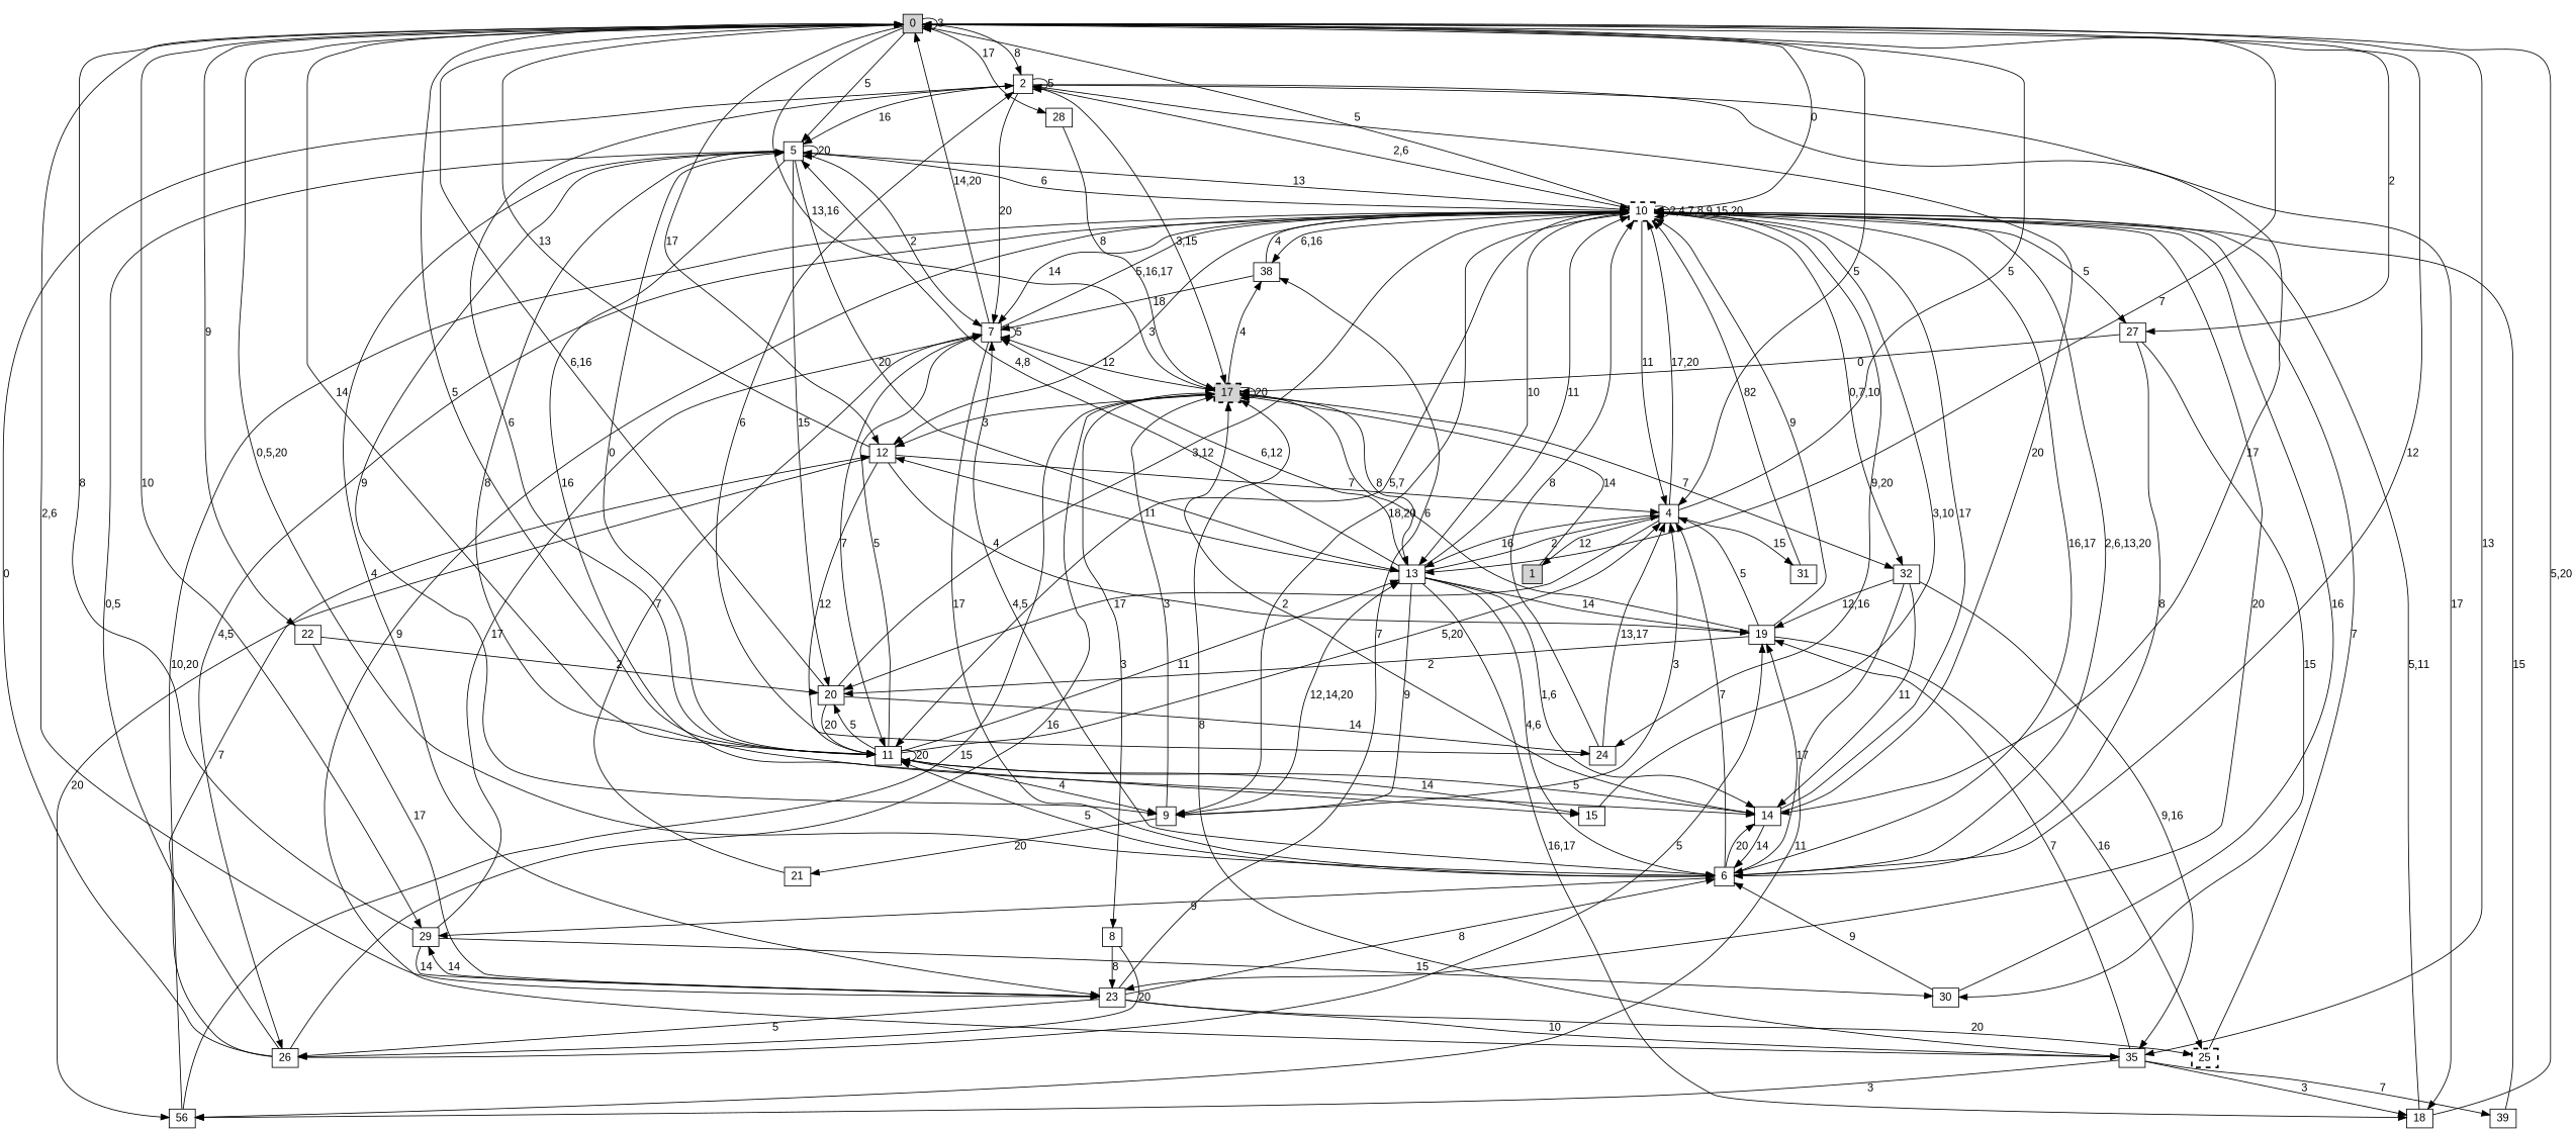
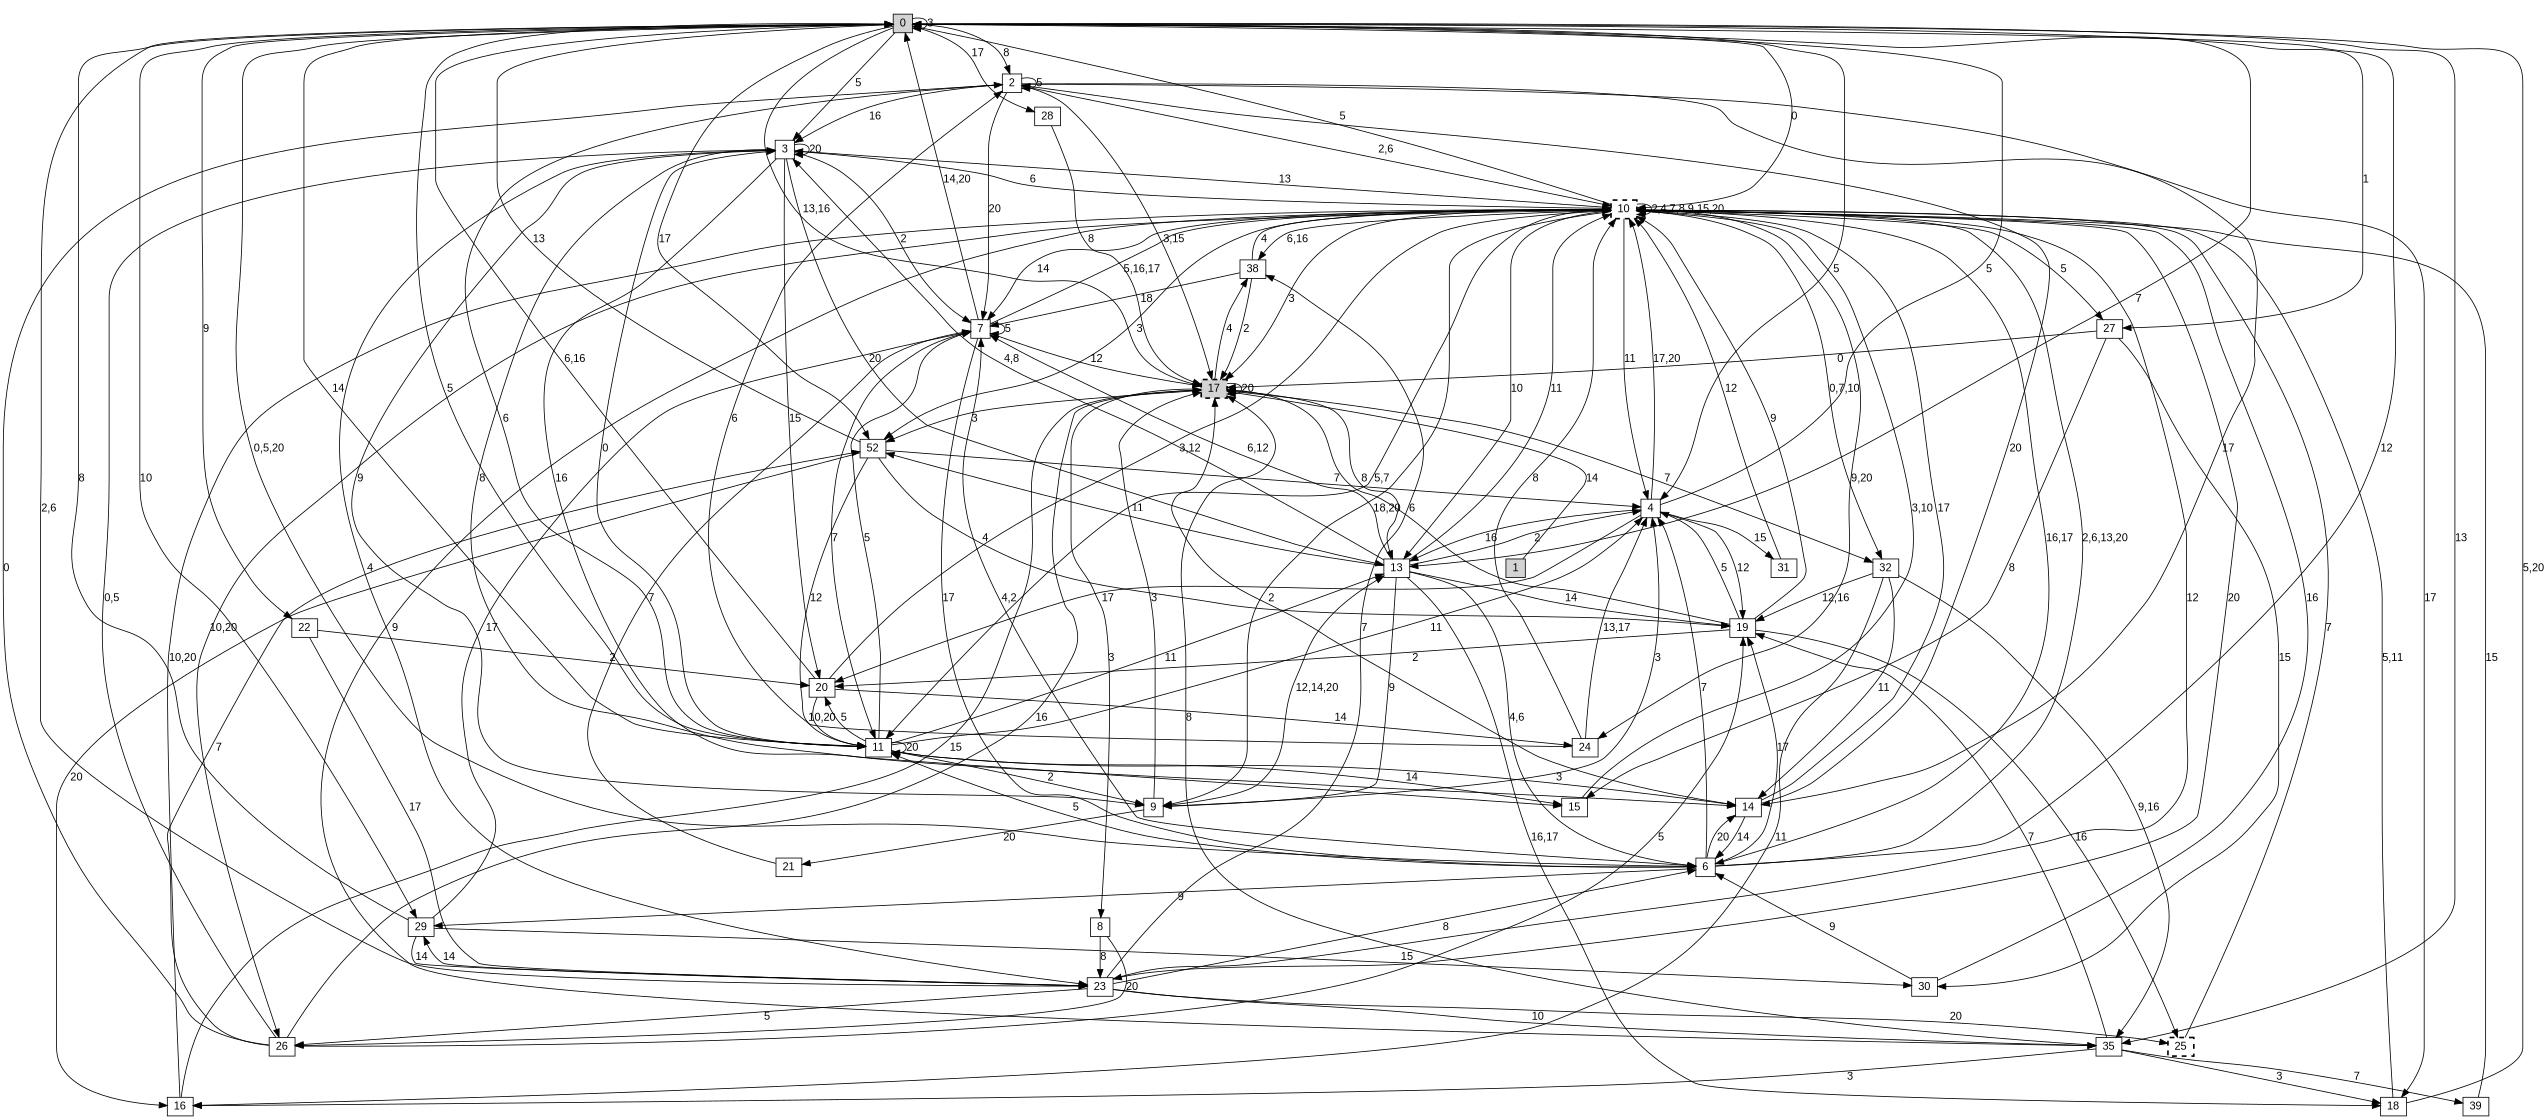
  digraph {
    rankdir=TB
    node [fontname=Arial shape=box]
    edge [fontname=Arial]
    n1 [height=0.1 label=0 style=filled width=0.1]
    n2 [height=0.1 label=2 width=0.1]
-   n3 [height=0.1 label=5 width=0.1]
+   n3 [height=0.1 label=3 width=0.1]
    n4 [height=0.1 label=4 width=0.1]
    n5 [height=0.1 label=6 width=0.1]
    n6 [height=0.1 label=10 style="bold,dashed" width=0.1]
    n7 [height=0.1 label=11 width=0.1]
-   n8 [height=0.1 label=12 width=0.1]
+   n8 [height=0.1 label=52 width=0.1]
    n9 [height=0.1 label=13 width=0.1]
    n10 [height=0.1 label=17 style="filled,bold,dashed" width=0.1]
    n11 [height=0.1 label=22 width=0.1]
    n12 [height=0.1 label=23 width=0.1]
    n13 [height=0.1 label=27 width=0.1]
    n14 [height=0.1 label=28 width=0.1]
    n15 [height=0.1 label=29 width=0.1]
    n16 [height=0.1 label=35 width=0.1]
    n17 [height=0.1 label=7 width=0.1]
    n18 [height=0.1 label=14 width=0.1]
    n19 [height=0.1 label=18 width=0.1]
    n20 [height=0.1 label=9 width=0.1]
    n21 [height=0.1 label=15 width=0.1]
    n22 [height=0.1 label=20 width=0.1]
    n23 [height=0.1 label=19 width=0.1]
    n24 [height=0.1 label=31 width=0.1]
    n25 [height=0.1 label=26 width=0.1]
    n26 [height=0.1 label=24 width=0.1]
    n27 [height=0.1 label=32 width=0.1]
    n28 [height=0.1 label=38 width=0.1]
-   n29 [height=0.1 label=56 width=0.1]
+   n29 [height=0.1 label=16 width=0.1]
    n30 [height=0.1 label=8 width=0.1]
    n31 [height=0.1 label=25 style="bold,dashed" width=0.1]
    n32 [height=0.1 label=30 width=0.1]
    n33 [height=0.1 label=39 width=0.1]
    n34 [height=0.1 label=1 style=filled width=0.1]
    n35 [height=0.1 label=21 width=0.1]
    n1 -> n1 [label=3]
    n1 -> n2 [label=8]
    n1 -> n3 [label=5]
    n1 -> n4 [label=5]
    n1 -> n5 [label="0,5,20"]
    n1 -> n6 [label=0]
    n1 -> n7 [label=14]
    n1 -> n8 [label=17]
    n1 -> n9 [label=7]
    n1 -> n10 [label="13,16"]
    n1 -> n11 [label=9]
    n1 -> n12 [label="2,6"]
-   n1 -> n13 [label=2]
+   n1 -> n13 [label=1]
    n1 -> n14 [label=17]
    n1 -> n15 [label=10]
    n1 -> n16 [label=13]
    n2 -> n2 [label=5]
    n2 -> n3 [label=16]
    n2 -> n6 [label="2,6"]
    n2 -> n7 [label=6]
    n2 -> n10 [label="3,15"]
    n2 -> n17 [label=20]
    n2 -> n18 [label=17]
    n2 -> n19 [label=17]
    n3 -> n3 [label=20]
    n3 -> n6 [label=6]
    n3 -> n9 [label=20]
    n3 -> n12 [label=4]
    n3 -> n17 [label=2]
    n3 -> n18 [label=8]
    n3 -> n20 [label=9]
    n3 -> n21 [label=16]
    n3 -> n22 [label=15]
    n4 -> n1 [label=5]
    n4 -> n6 [label="17,20"]
    n4 -> n9 [label=16]
    n4 -> n22 [label=17]
-   n4 -> n34 [label=12]
+   n4 -> n23 [label=12]
    n4 -> n24 [label=15]
    n5 -> n1 [label=12]
    n5 -> n4 [label=7]
    n5 -> n6 [label="2,6,13,20"]
    n5 -> n7 [label=5]
    n5 -> n15 [label=9]
-   n5 -> n17 [label="4,5"]
+   n5 -> n17 [label="4,2"]
    n5 -> n18 [label=20]
    n5 -> n23 [label=17]
    n6 -> n1 [label=5]
    n6 -> n3 [label=13]
    n6 -> n4 [label=11]
    n6 -> n5 [label="16,17"]
    n6 -> n6 [label="2,4,7,8,9,15,20"]
    n6 -> n7 [label="5,7"]
    n6 -> n8 [label=3]
    n6 -> n9 [label=10]
+   n6 -> n10 [label=3]
    n6 -> n12 [label=20]
    n6 -> n13 [label=5]
    n6 -> n16 [label=9]
    n6 -> n17 [label=14]
    n6 -> n20 [label="18,20"]
-   n6 -> n25 [label="4,5"]
+   n6 -> n25 [label="10,20"]
    n6 -> n26 [label="9,20"]
    n6 -> n27 [label="0,7,10"]
    n6 -> n28 [label="6,16"]
    n7 -> n1 [label=5]
    n7 -> n3 [label=0]
-   n7 -> n4 [label="5,20"]
+   n7 -> n4 [label=11]
    n7 -> n7 [label=20]
    n7 -> n9 [label=11]
    n7 -> n17 [label=5]
-   n7 -> n18 [label=5]
-   n7 -> n20 [label=4]
+   n7 -> n18 [label=3]
+   n7 -> n20 [label=2]
    n7 -> n21 [label=14]
    n7 -> n22 [label=5]
    n8 -> n1 [label=13]
    n8 -> n4 [label=7]
    n8 -> n7 [label=12]
    n8 -> n23 [label=4]
    n8 -> n29 [label=20]
    n9 -> n3 [label="4,8"]
    n9 -> n4 [label=2]
    n9 -> n5 [label="4,6"]
    n9 -> n6 [label=11]
    n9 -> n8 [label=11]
    n9 -> n17 [label="6,12"]
-   n9 -> n18 [label="1,6"]
    n9 -> n19 [label="16,17"]
    n9 -> n20 [label=9]
    n9 -> n23 [label=14]
    n10 -> n8 [label=3]
    n10 -> n9 [label=8]
    n10 -> n10 [label=20]
    n10 -> n27 [label=7]
    n10 -> n28 [label=4]
    n10 -> n30 [label=3]
    n11 -> n12 [label=17]
    n11 -> n22 [label=2]
    n12 -> n5 [label=8]
+   n12 -> n6 [label=12]
    n12 -> n15 [label=14]
    n12 -> n16 [label=10]
    n12 -> n25 [label=5]
    n12 -> n28 [label=7]
    n12 -> n31 [label=20]
-   n13 -> n5 [label=8]
+   n13 -> n21 [label=8]
    n13 -> n10 [label=0]
    n13 -> n32 [label=15]
    n14 -> n10 [label=8]
    n15 -> n1 [label=8]
    n15 -> n12 [label=14]
    n15 -> n17 [label=17]
    n15 -> n32 [label=15]
    n16 -> n10 [label=8]
    n16 -> n19 [label=3]
    n16 -> n23 [label=7]
    n16 -> n29 [label=3]
    n16 -> n33 [label=7]
    n17 -> n1 [label="14,20"]
    n17 -> n5 [label=17]
    n17 -> n6 [label="5,16,17"]
    n17 -> n7 [label=7]
    n17 -> n10 [label=12]
    n17 -> n17 [label=5]
    n18 -> n2 [label=20]
    n18 -> n5 [label=14]
    n18 -> n6 [label=17]
    n18 -> n10 [label=2]
    n19 -> n1 [label="5,20"]
    n19 -> n6 [label="5,11"]
    n20 -> n4 [label=3]
    n20 -> n9 [label="12,14,20"]
    n20 -> n10 [label=3]
    n20 -> n35 [label=20]
    n21 -> n6 [label="3,10"]
    n22 -> n1 [label="6,16"]
    n22 -> n6 [label="3,12"]
-   n22 -> n7 [label=20]
+   n22 -> n7 [label="10,20"]
    n22 -> n26 [label=14]
    n23 -> n4 [label=5]
    n23 -> n6 [label=9]
    n23 -> n10 [label=6]
    n23 -> n22 [label=2]
    n23 -> n31 [label=16]
-   n24 -> n6 [label=82]
+   n24 -> n6 [label=12]
    n25 -> n2 [label=0]
    n25 -> n3 [label="0,5"]
    n25 -> n8 [label=7]
    n25 -> n10 [label=16]
    n25 -> n23 [label=5]
    n26 -> n2 [label=6]
    n26 -> n4 [label="13,17"]
    n26 -> n6 [label=8]
    n27 -> n16 [label="9,16"]
    n27 -> n18 [label=11]
    n27 -> n23 [label="12,16"]
    n27 -> n29 [label=11]
    n28 -> n6 [label=4]
+   n28 -> n10 [label=2]
    n28 -> n17 [label=18]
    n29 -> n6 [label="10,20"]
    n29 -> n10 [label=15]
    n30 -> n12 [label=8]
    n30 -> n25 [label=20]
    n31 -> n6 [label=7]
    n32 -> n5 [label=9]
    n32 -> n6 [label=16]
    n33 -> n6 [label=15]
    n34 -> n10 [label=14]
    n35 -> n17 [label=7]
  }
